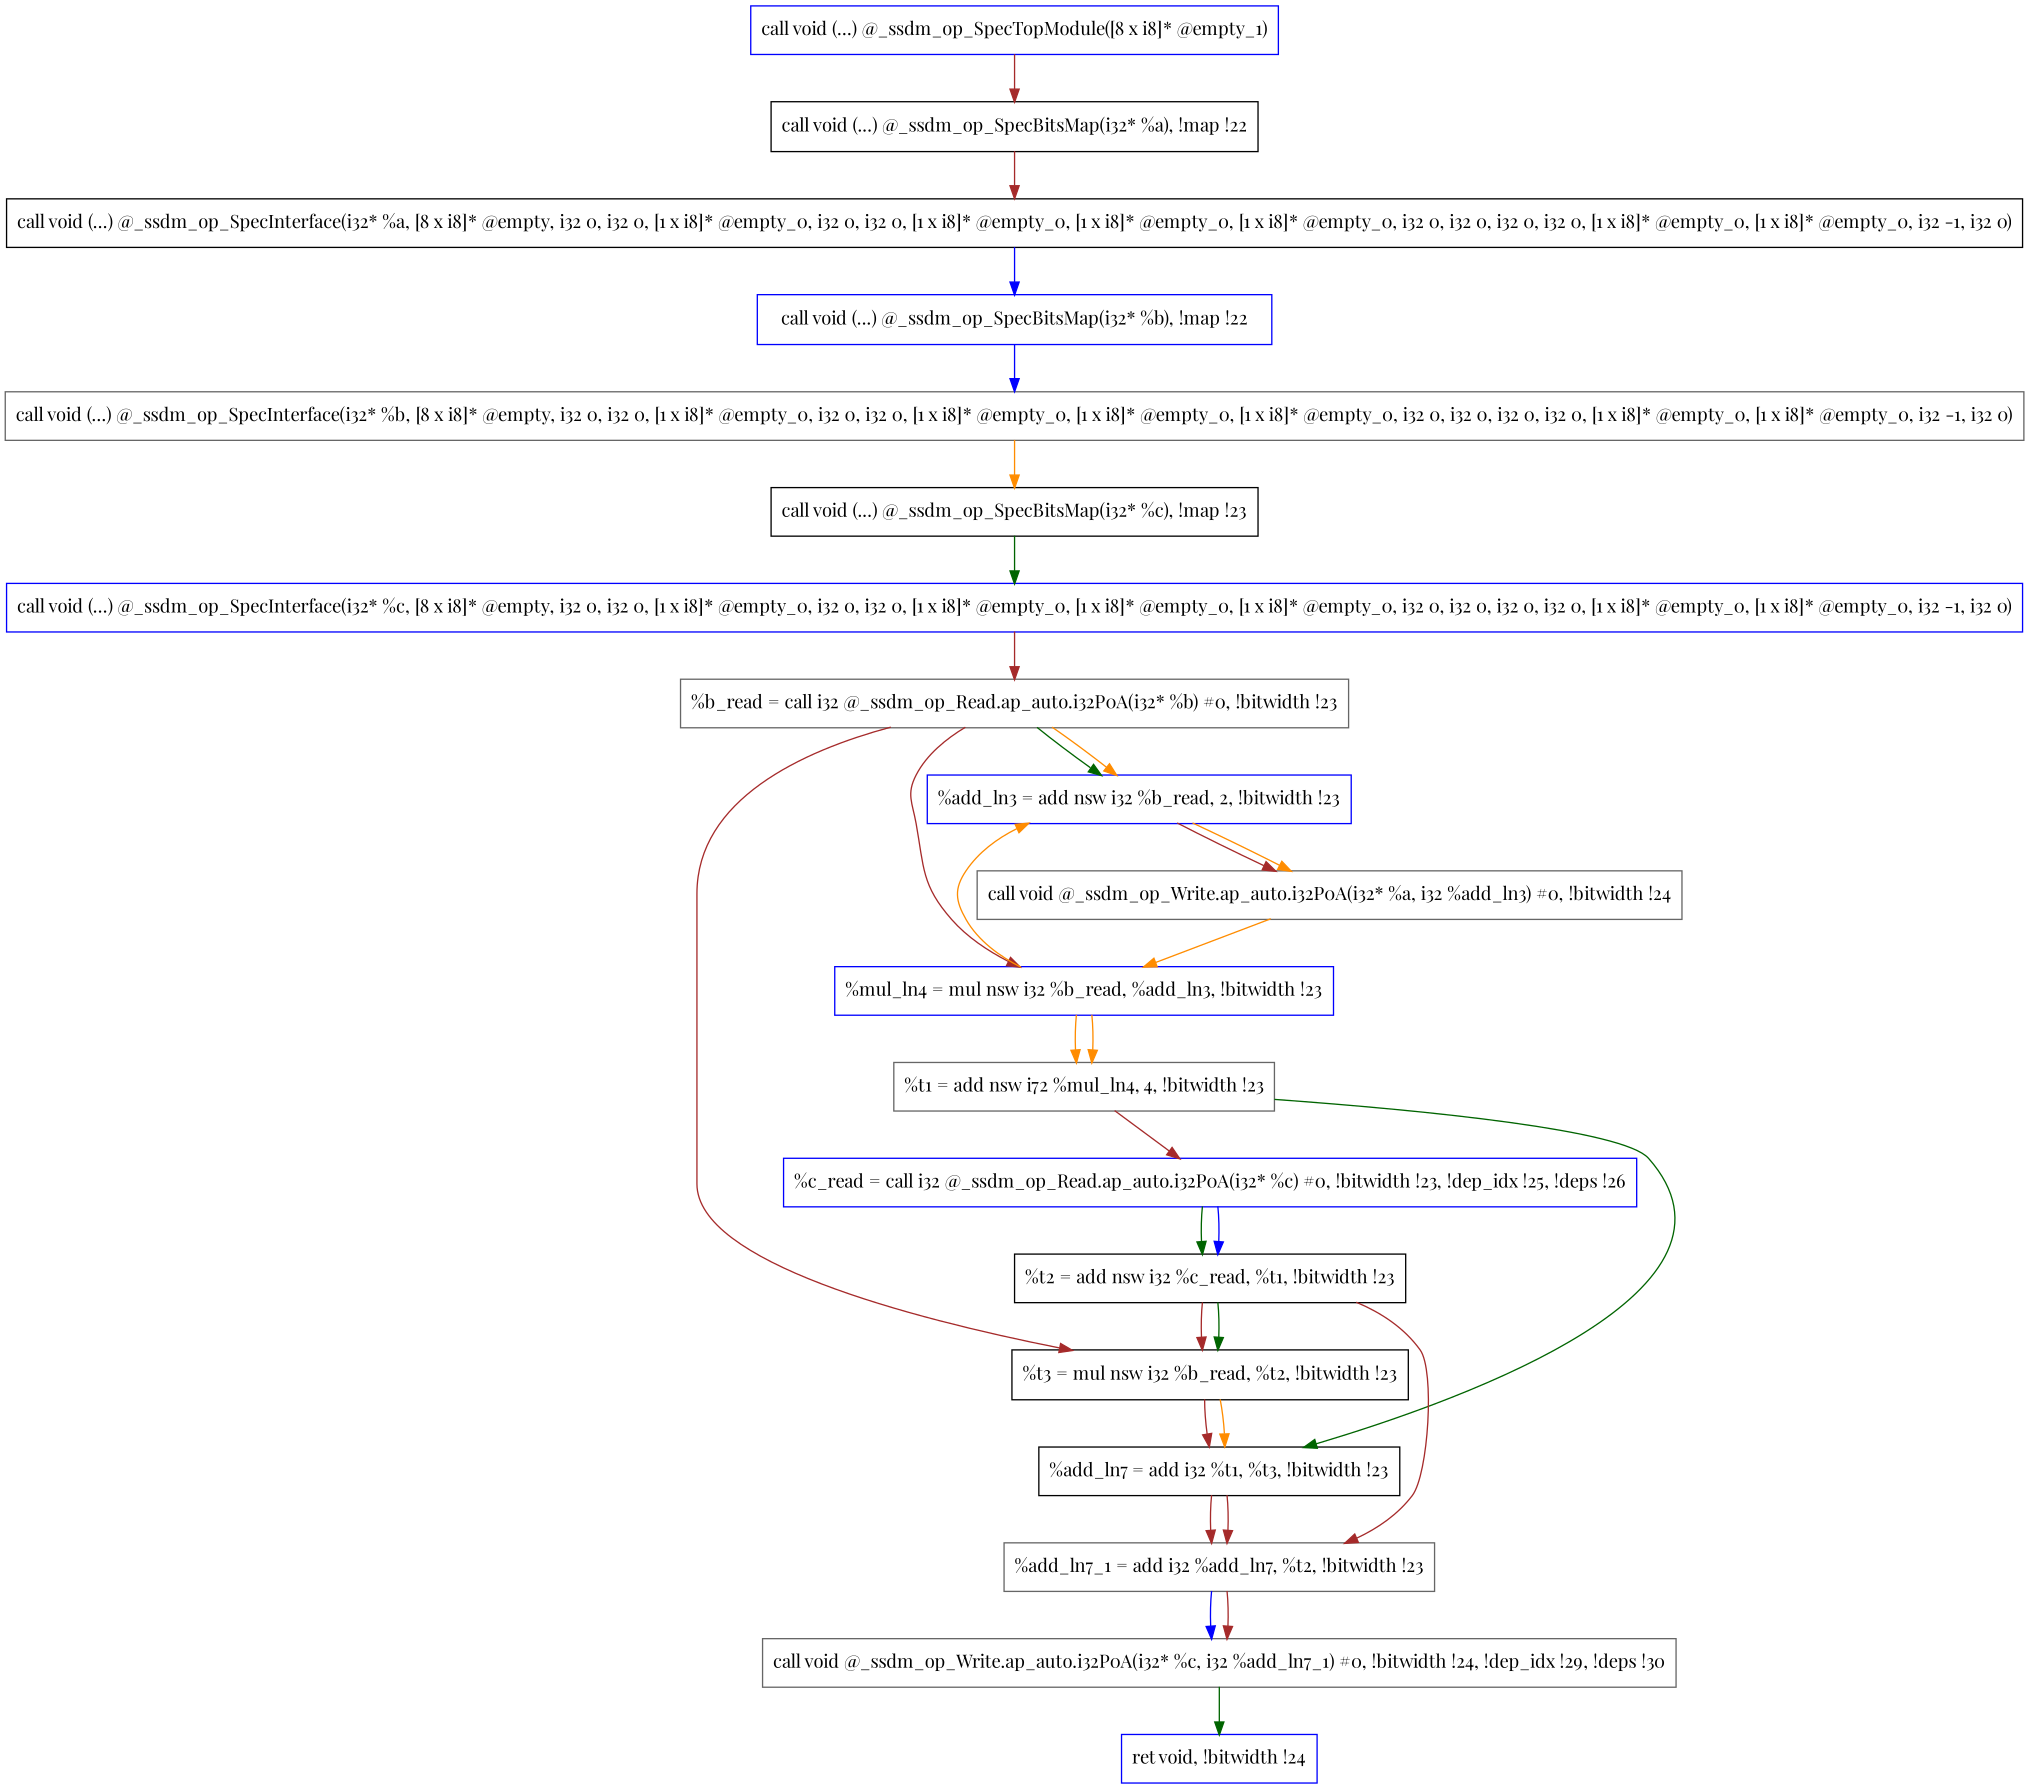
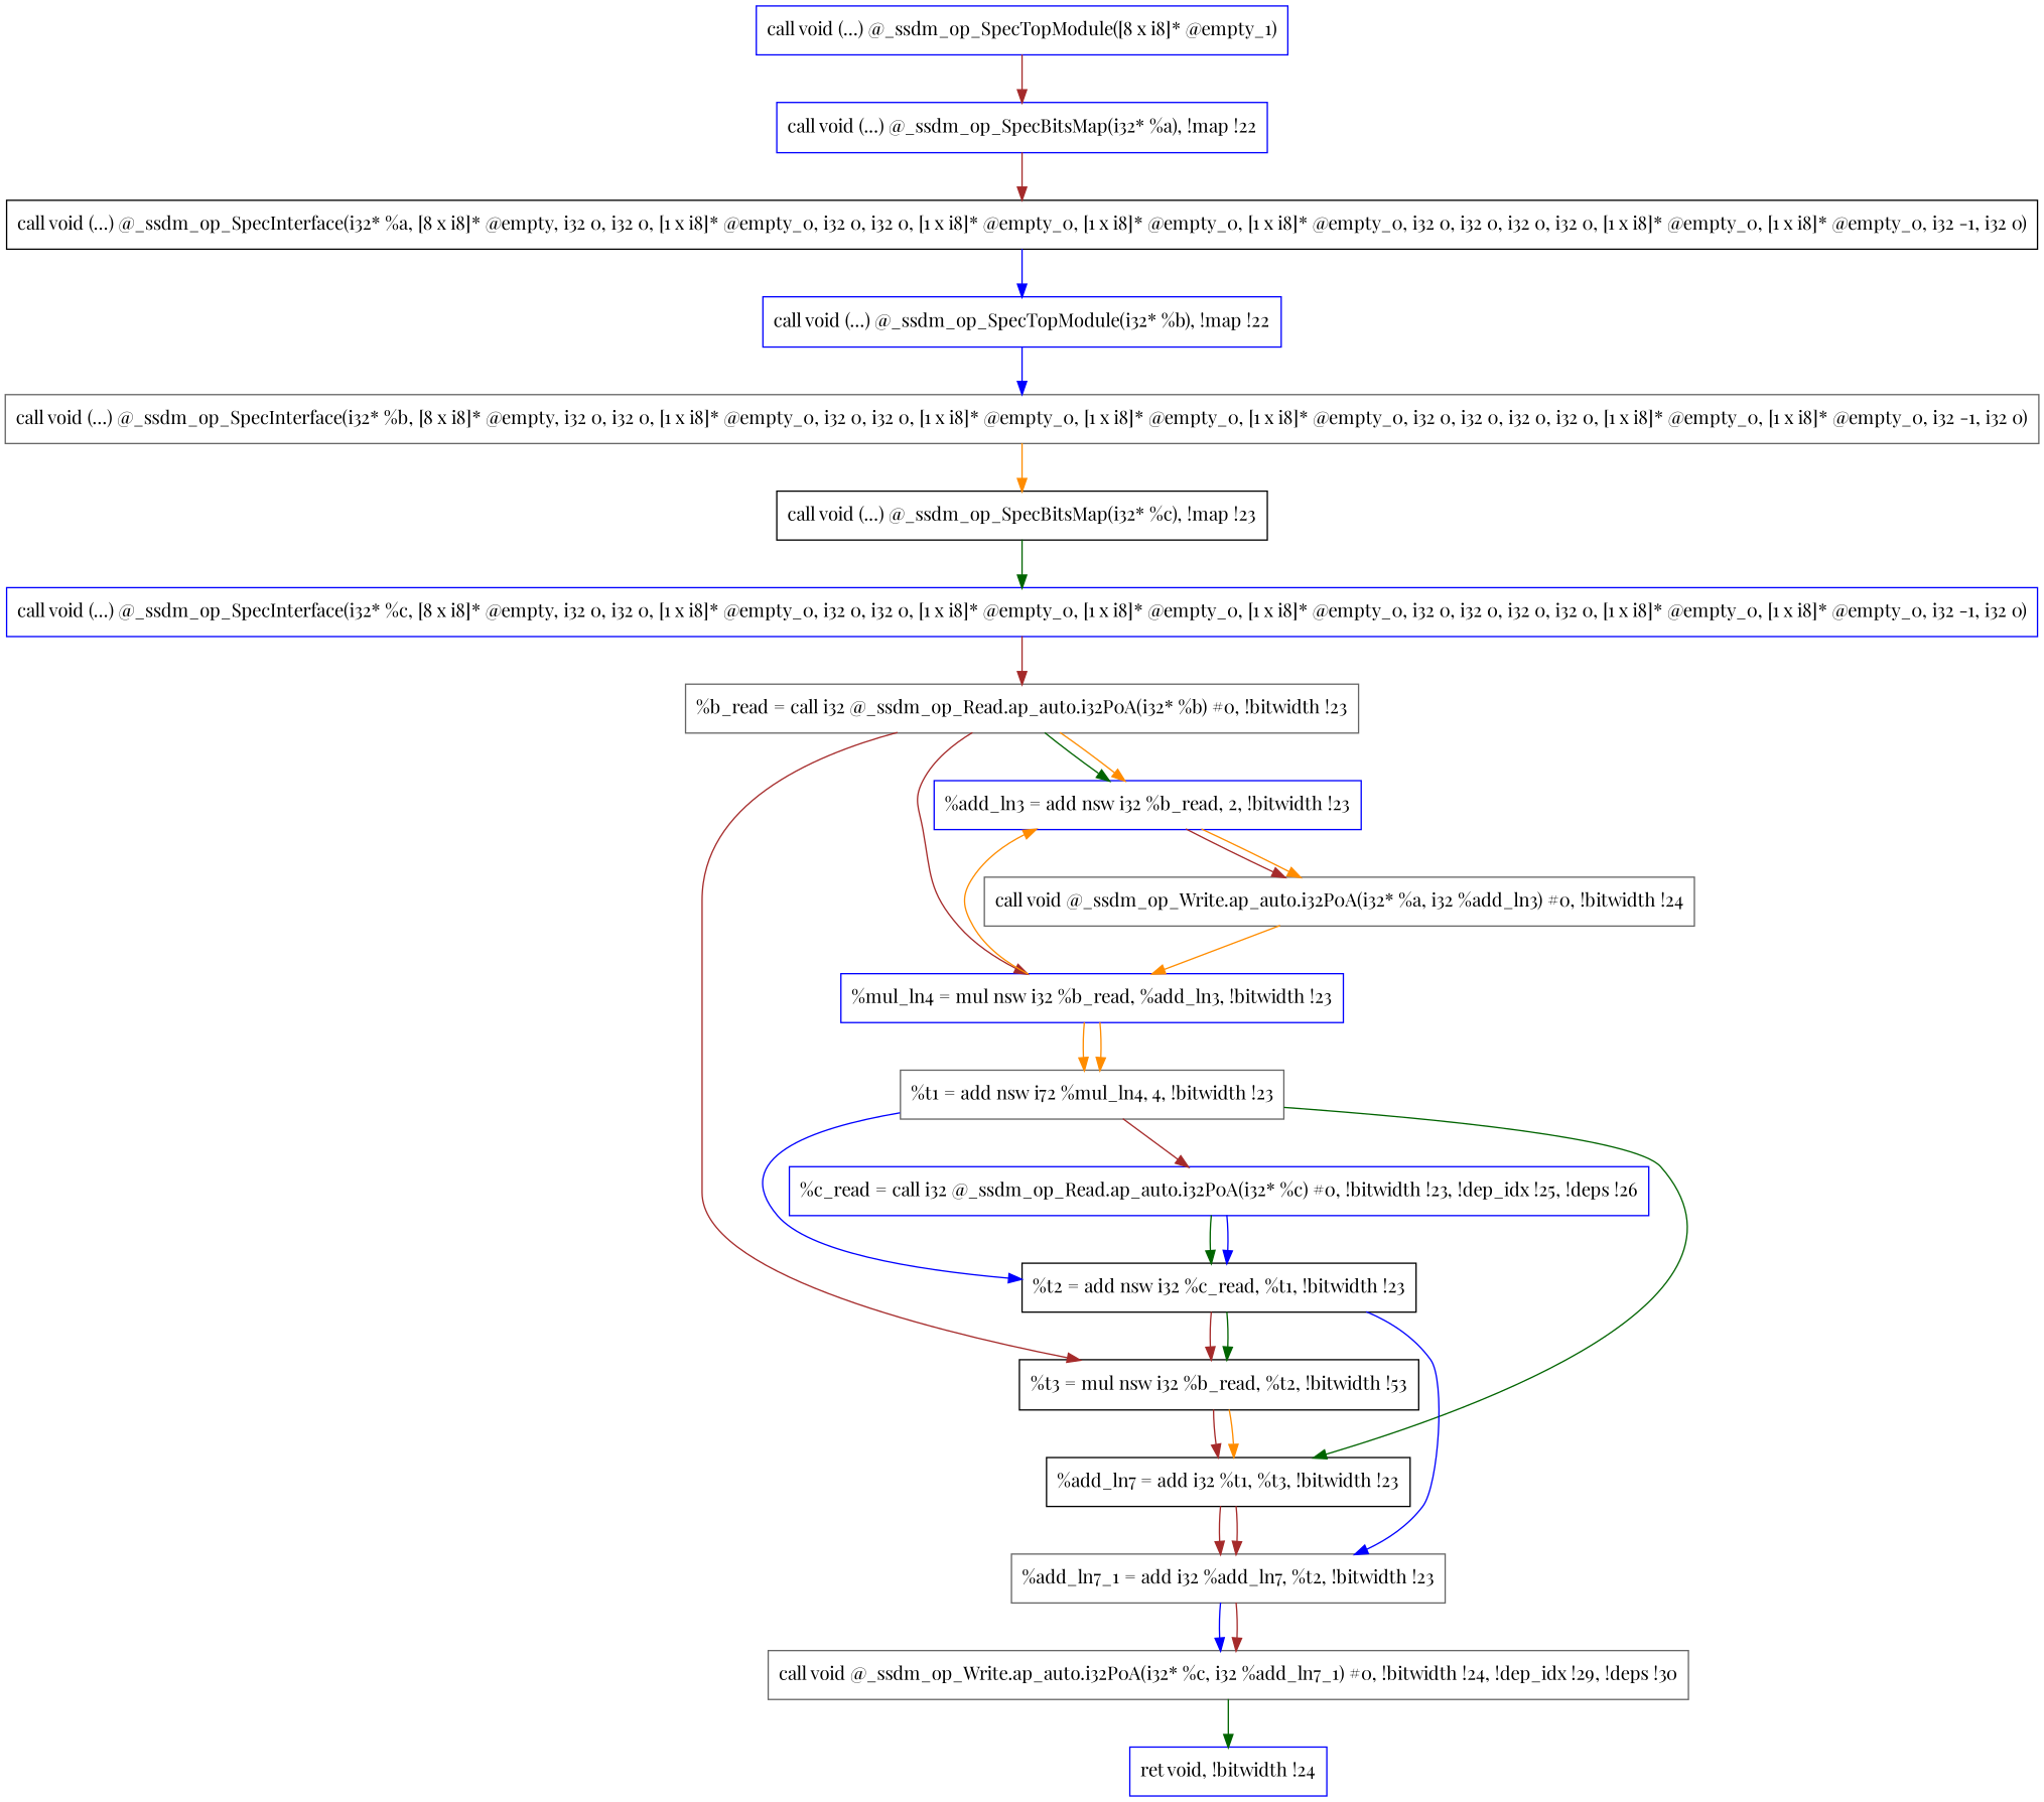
  digraph {
    fontname="Playfair Display"
    node [color=blue fontname="Playfair Display" shape=record]
    edge [color=brown fontname="Playfair Display"]
    n1 [label="  call void (...) @_ssdm_op_SpecTopModule([8 x i8]* @empty_1)"]
-   n2 [color=black label="  call void (...) @_ssdm_op_SpecBitsMap(i32* %a), !map !22"]
+   n2 [label="  call void (...) @_ssdm_op_SpecBitsMap(i32* %a), !map !22"]
    n3 [color=black label="  call void (...) @_ssdm_op_SpecInterface(i32* %a, [8 x i8]* @empty, i32 0, i32 0, [1 x i8]* @empty_0, i32 0, i32 0, [1 x i8]* @empty_0, [1 x i8]* @empty_0, [1 x i8]* @empty_0, i32 0, i32 0, i32 0, i32 0, [1 x i8]* @empty_0, [1 x i8]* @empty_0, i32 -1, i32 0)"]
-   n4 [label="  call void (...) @_ssdm_op_SpecBitsMap(i32* %b), !map !22"]
+   n4 [label="call void (...) @_ssdm_op_SpecTopModule(i32* %b), !map !22"]
    n5 [color=gray40 label="  call void (...) @_ssdm_op_SpecInterface(i32* %b, [8 x i8]* @empty, i32 0, i32 0, [1 x i8]* @empty_0, i32 0, i32 0, [1 x i8]* @empty_0, [1 x i8]* @empty_0, [1 x i8]* @empty_0, i32 0, i32 0, i32 0, i32 0, [1 x i8]* @empty_0, [1 x i8]* @empty_0, i32 -1, i32 0)"]
    n6 [color=black label="call void (...) @_ssdm_op_SpecBitsMap(i32* %c), !map !23"]
    n7 [label="  call void (...) @_ssdm_op_SpecInterface(i32* %c, [8 x i8]* @empty, i32 0, i32 0, [1 x i8]* @empty_0, i32 0, i32 0, [1 x i8]* @empty_0, [1 x i8]* @empty_0, [1 x i8]* @empty_0, i32 0, i32 0, i32 0, i32 0, [1 x i8]* @empty_0, [1 x i8]* @empty_0, i32 -1, i32 0)"]
    n8 [color=gray40 label="  %b_read = call i32 @_ssdm_op_Read.ap_auto.i32P0A(i32* %b) #0, !bitwidth !23"]
    n9 [label="  %add_ln3 = add nsw i32 %b_read, 2, !bitwidth !23"]
    n10 [label="  %mul_ln4 = mul nsw i32 %b_read, %add_ln3, !bitwidth !23"]
-   n11 [color=black label="  %t3 = mul nsw i32 %b_read, %t2, !bitwidth !23"]
+   n11 [color=black label="%t3 = mul nsw i32 %b_read, %t2, !bitwidth !53"]
    n12 [color=gray40 label="  call void @_ssdm_op_Write.ap_auto.i32P0A(i32* %a, i32 %add_ln3) #0, !bitwidth !24"]
    n13 [color=gray40 label="%t1 = add nsw i72 %mul_ln4, 4, !bitwidth !23"]
    n14 [color=black label="  %add_ln7 = add i32 %t1, %t3, !bitwidth !23"]
    n15 [label="  %c_read = call i32 @_ssdm_op_Read.ap_auto.i32P0A(i32* %c) #0, !bitwidth !23, !dep_idx !25, !deps !26"]
    n16 [color=black label="  %t2 = add nsw i32 %c_read, %t1, !bitwidth !23"]
    n17 [color=gray40 label="  %add_ln7_1 = add i32 %add_ln7, %t2, !bitwidth !23"]
    n18 [color=gray40 label="  call void @_ssdm_op_Write.ap_auto.i32P0A(i32* %c, i32 %add_ln7_1) #0, !bitwidth !24, !dep_idx !29, !deps !30"]
    n19 [label="  ret void, !bitwidth !24"]
    n1 -> n2
    n2 -> n3
    n3 -> n4 [color=blue]
    n4 -> n5 [color=blue]
    n5 -> n6 [color=darkorange]
    n6 -> n7 [color=darkgreen]
    n7 -> n8
    n8 -> n9 [color=darkgreen]
    n8 -> n9 [color=darkorange]
    n8 -> n10
    n8 -> n11
    n9 -> n12
    n9 -> n12 [color=darkorange]
    n10 -> n9 [color=darkorange]
    n10 -> n13 [color=darkorange]
    n10 -> n13 [color=darkorange]
    n11 -> n14
    n11 -> n14 [color=darkorange]
    n12 -> n10 [color=darkorange]
    n13 -> n14 [color=darkgreen]
    n13 -> n15
+   n13 -> n16 [color=blue]
    n14 -> n17
    n14 -> n17
    n15 -> n16 [color=darkgreen]
    n15 -> n16 [color=blue]
    n16 -> n11
    n16 -> n11 [color=darkgreen]
-   n16 -> n17
+   n16 -> n17 [color=blue]
    n17 -> n18 [color=blue]
    n17 -> n18
    n18 -> n19 [color=darkgreen]
  }
